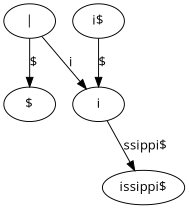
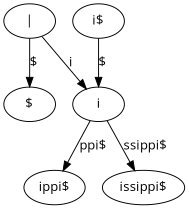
  digraph {
    fontname="Open Sans"
    node [fontname="Open Sans"]
    edge [fontname="Open Sans"]
    n1 [label="$"]
    "|"
    n3 [label=i]
+   n4 [label="ippi$"]
    n5 [label="issippi$"]
    n6 [label="i$"]
    "|" -> n1 [label="$"]
    "|" -> n3 [label=i]
+   n3 -> n4 [label="ppi$"]
    n3 -> n5 [label="ssippi$"]
    n6 -> n3 [label="$"]
  }
